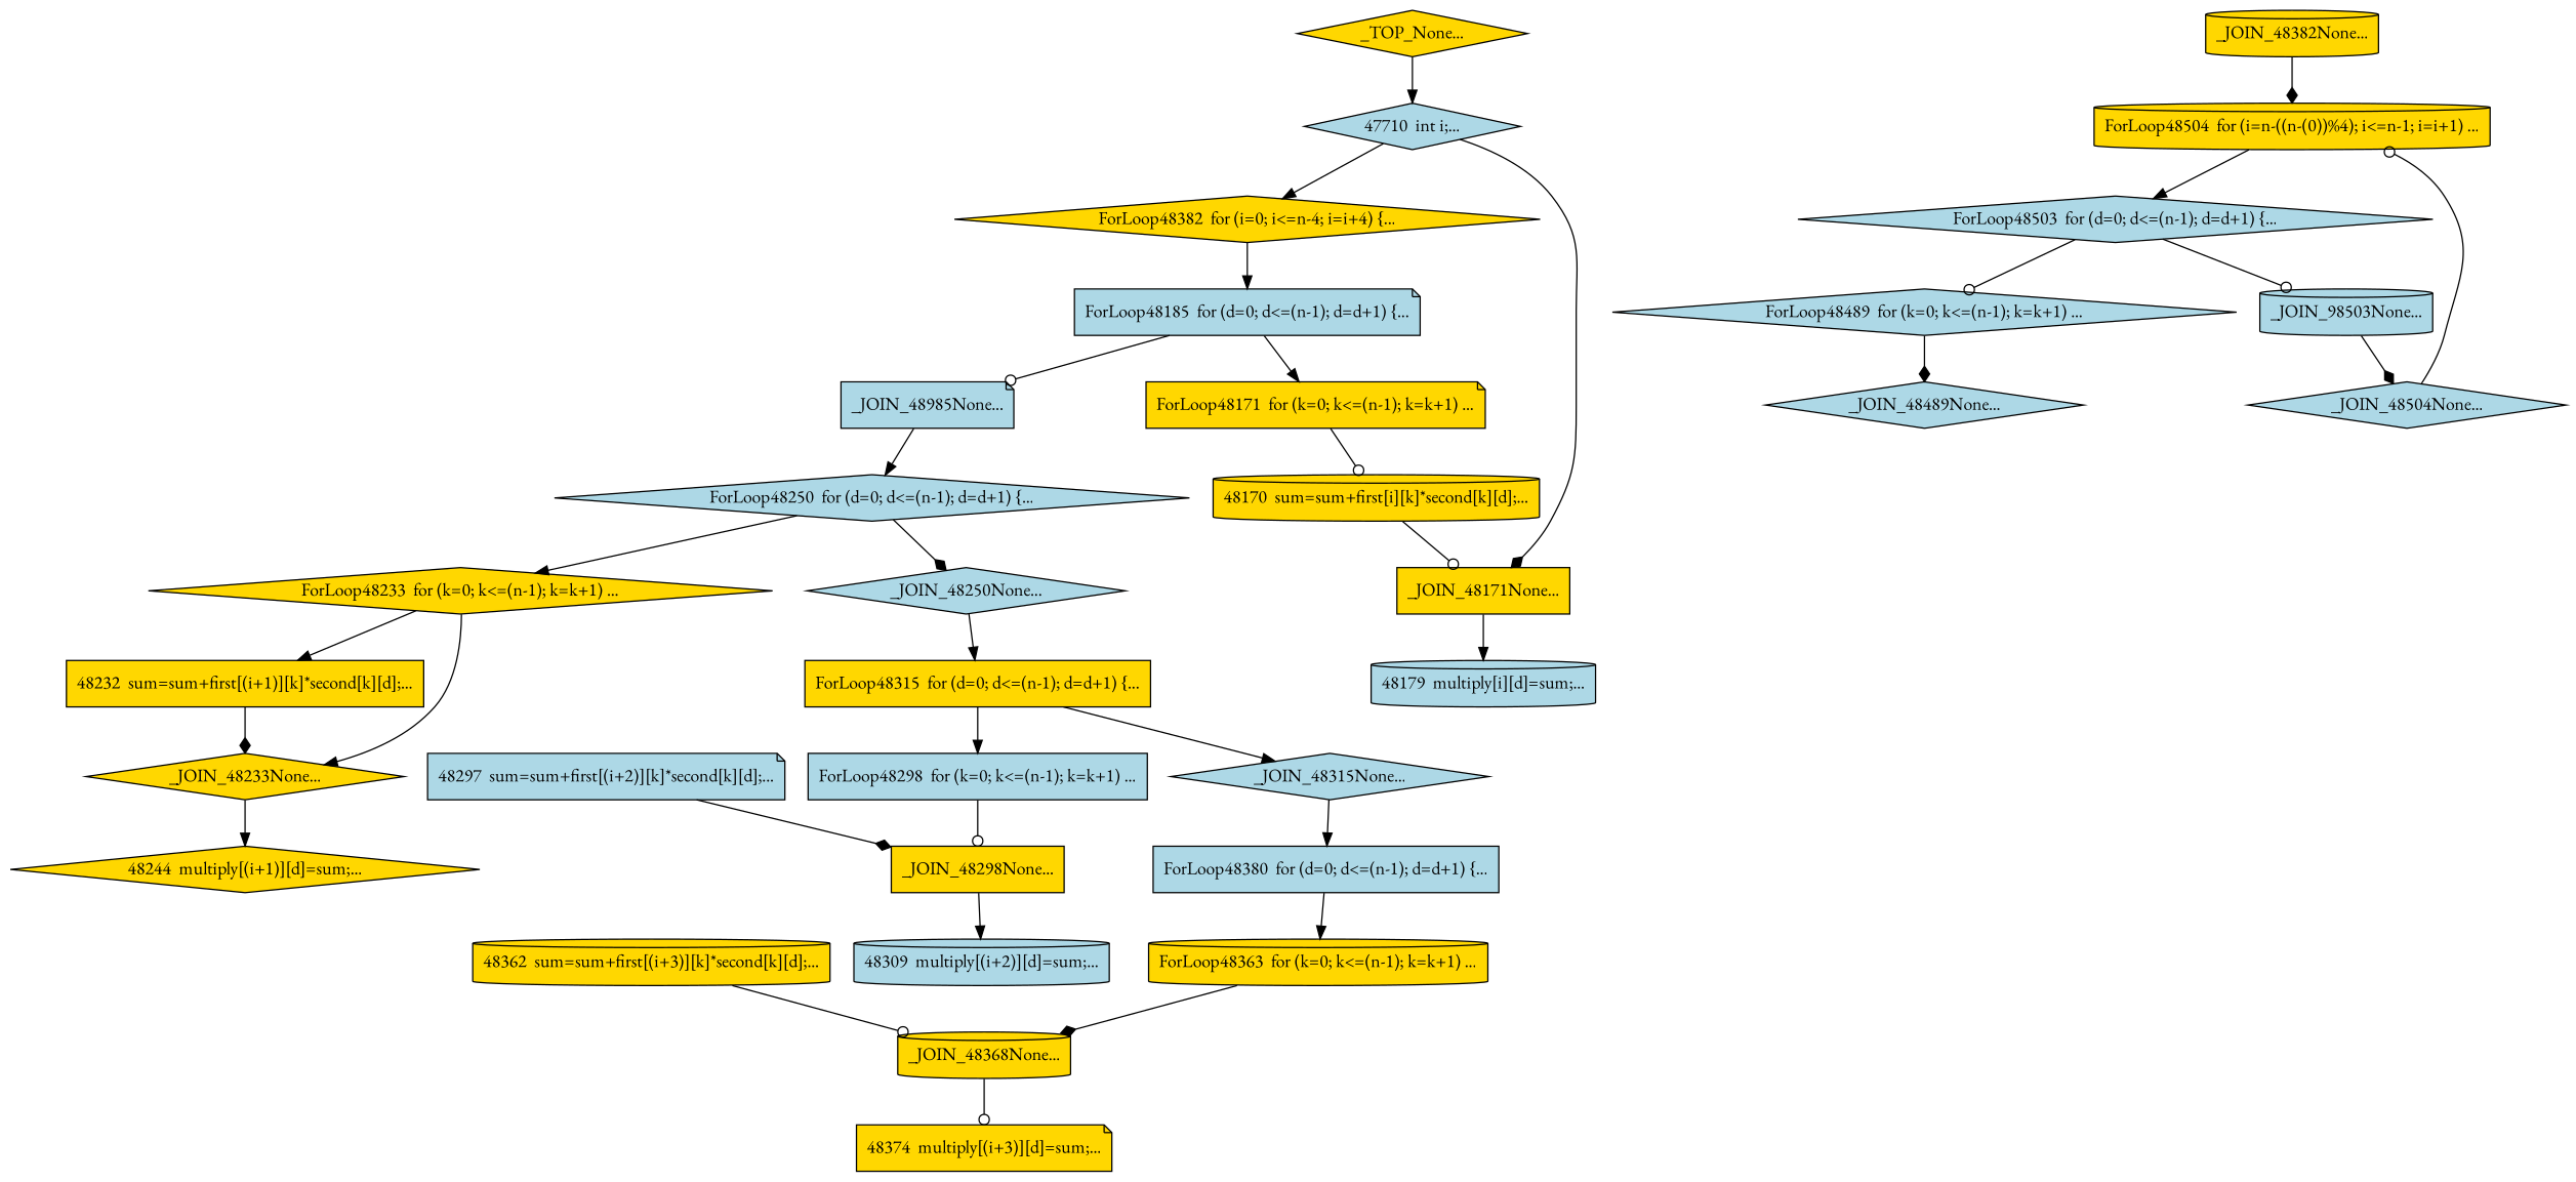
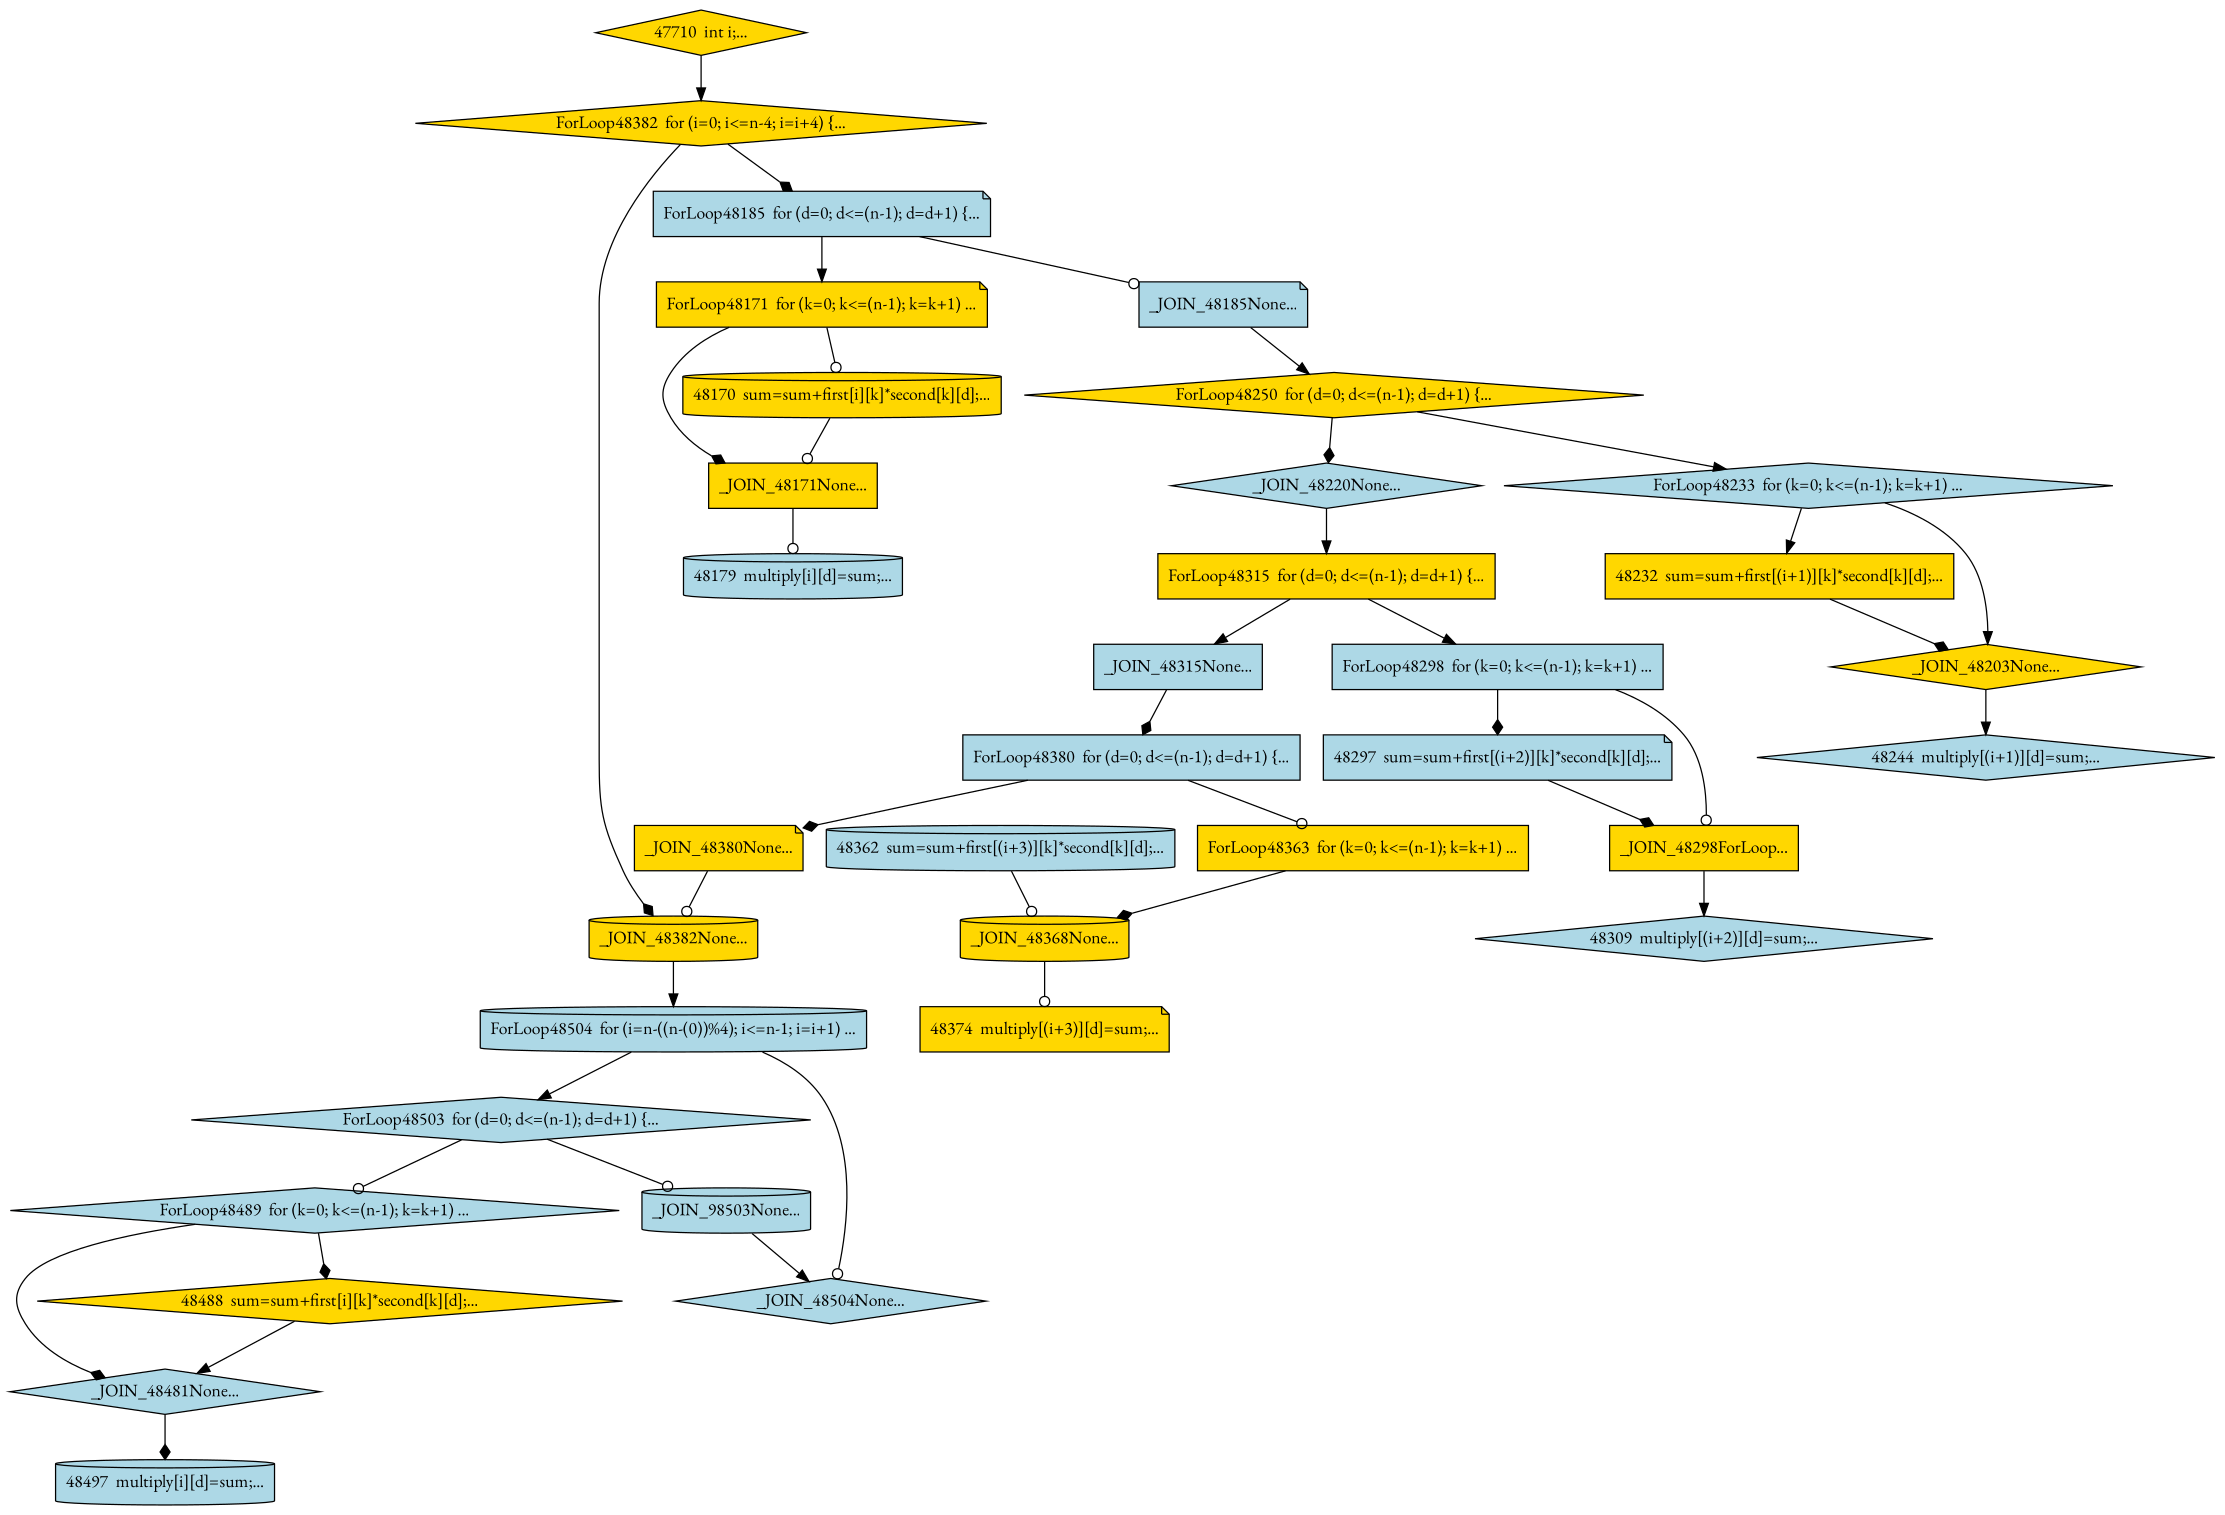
  digraph {
    fontname="EB Garamond"
    node [fillcolor=gold fontname="EB Garamond" shape=diamond style=filled]
    edge [arrowhead=normal fontname="EB Garamond"]
-   n1 [fillcolor=lightblue label="_JOIN_48315None..."]
+   n1 [fillcolor=lightblue label="_JOIN_48315None..." shape=box]
    n2 [fillcolor=lightblue label="ForLoop48380  for (d=0; d<=(n-1); d=d+1) {..." shape=box]
-   n3 [label="ForLoop48363  for (k=0; k<=(n-1); k=k+1) ..." shape=cylinder]
+   n3 [label="ForLoop48363  for (k=0; k<=(n-1); k=k+1) ..." shape=box]
+   n4 [label="_JOIN_48380None..." shape=note]
    n5 [label="_JOIN_48368None..." shape=cylinder]
    n6 [label="_JOIN_48382None..." shape=cylinder]
-   n7 [label="_JOIN_48233None..."]
-   n8 [label="48244  multiply[(i+1)][d]=sum;..."]
-   n9 [fillcolor=lightblue label="ForLoop48250  for (d=0; d<=(n-1); d=d+1) {..."]
-   n10 [label="ForLoop48233  for (k=0; k<=(n-1); k=k+1) ..."]
-   n11 [fillcolor=lightblue label="_JOIN_48250None..."]
+   n7 [label="_JOIN_48203None..."]
+   n8 [fillcolor=lightblue label="48244  multiply[(i+1)][d]=sum;..."]
+   n9 [label="ForLoop48250  for (d=0; d<=(n-1); d=d+1) {..."]
+   n10 [fillcolor=lightblue label="ForLoop48233  for (k=0; k<=(n-1); k=k+1) ..."]
+   n11 [fillcolor=lightblue label="_JOIN_48220None..."]
    n12 [label="48232  sum=sum+first[(i+1)][k]*second[k][d];..." shape=box]
    n13 [label="ForLoop48315  for (d=0; d<=(n-1); d=d+1) {..." shape=box]
    n14 [fillcolor=lightblue label="ForLoop48298  for (k=0; k<=(n-1); k=k+1) ..." shape=box]
-   n15 [fillcolor=lightblue label="47710  int i;..."]
+   n15 [label="47710  int i;..."]
    n16 [label="ForLoop48382  for (i=0; i<=n-4; i=i+4) {..."]
    n17 [fillcolor=lightblue label="ForLoop48185  for (d=0; d<=(n-1); d=d+1) {..." shape=note]
    n18 [label="ForLoop48171  for (k=0; k<=(n-1); k=k+1) ..." shape=note]
-   n19 [fillcolor=lightblue label="_JOIN_48985None..." shape=note]
-   n20 [label="ForLoop48504  for (i=n-((n-(0))%4); i<=n-1; i=i+1) ..." shape=cylinder]
+   n19 [fillcolor=lightblue label="_JOIN_48185None..." shape=note]
+   n20 [fillcolor=lightblue label="ForLoop48504  for (i=n-((n-(0))%4); i<=n-1; i=i+1) ..." shape=cylinder]
    n21 [label="48374  multiply[(i+3)][d]=sum;..." shape=note]
    n22 [fillcolor=lightblue label="48297  sum=sum+first[(i+2)][k]*second[k][d];..." shape=note]
-   n23 [label="_JOIN_48298None..." shape=box]
+   n23 [label="_JOIN_48298ForLoop..." shape=box]
    n24 [label="48170  sum=sum+first[i][k]*second[k][d];..." shape=cylinder]
    n25 [label="_JOIN_48171None..." shape=box]
    n26 [fillcolor=lightblue label="48179  multiply[i][d]=sum;..." shape=cylinder]
-   n27 [fillcolor=lightblue label="48309  multiply[(i+2)][d]=sum;..." shape=cylinder]
-   n28 [label="_TOP_None..."]
-   n30 [fillcolor=lightblue label="_JOIN_48489None..."]
-   n32 [label="48362  sum=sum+first[(i+3)][k]*second[k][d];..." shape=cylinder]
+   n27 [fillcolor=lightblue label="48309  multiply[(i+2)][d]=sum;..."]
+   n29 [label="48488  sum=sum+first[i][k]*second[k][d];..."]
+   n30 [fillcolor=lightblue label="_JOIN_48481None..."]
+   n31 [fillcolor=lightblue label="48497  multiply[i][d]=sum;..." shape=cylinder]
+   n32 [fillcolor=lightblue label="48362  sum=sum+first[(i+3)][k]*second[k][d];..." shape=cylinder]
    n33 [fillcolor=lightblue label="ForLoop48503  for (d=0; d<=(n-1); d=d+1) {..."]
    n34 [fillcolor=lightblue label="_JOIN_48504None..."]
    n35 [fillcolor=lightblue label="ForLoop48489  for (k=0; k<=(n-1); k=k+1) ..."]
    n36 [fillcolor=lightblue label="_JOIN_98503None..." shape=cylinder]
-   n1 -> n2
-   n2 -> n3
+   n1 -> n2 [arrowhead=diamond]
+   n2 -> n3 [arrowhead=odot]
+   n2 -> n4 [arrowhead=diamond]
    n3 -> n5 [arrowhead=diamond]
+   n4 -> n6 [arrowhead=odot]
    n5 -> n21 [arrowhead=odot]
-   n6 -> n20 [arrowhead=diamond]
+   n6 -> n20
    n7 -> n8
    n9 -> n10
    n9 -> n11 [arrowhead=diamond]
    n10 -> n7
    n10 -> n12
    n11 -> n13
    n12 -> n7 [arrowhead=diamond]
    n13 -> n1
    n13 -> n14
+   n14 -> n22 [arrowhead=diamond]
    n14 -> n23 [arrowhead=odot]
    n15 -> n16
-   n16 -> n17
+   n16 -> n6 [arrowhead=diamond]
+   n16 -> n17 [arrowhead=diamond]
    n17 -> n18
    n17 -> n19 [arrowhead=odot]
    n18 -> n24 [arrowhead=odot]
-   n15 -> n25 [arrowhead=diamond]
+   n18 -> n25 [arrowhead=diamond]
    n19 -> n9
    n20 -> n33
-   n34 -> n20 [arrowhead=odot]
+   n20 -> n34 [arrowhead=odot]
    n22 -> n23 [arrowhead=diamond]
    n23 -> n27
    n24 -> n25 [arrowhead=odot]
-   n25 -> n26
-   n28 -> n15
+   n25 -> n26 [arrowhead=odot]
+   n29 -> n30
+   n30 -> n31 [arrowhead=diamond]
    n32 -> n5 [arrowhead=odot]
    n33 -> n35 [arrowhead=odot]
    n33 -> n36 [arrowhead=odot]
+   n35 -> n29 [arrowhead=diamond]
    n35 -> n30 [arrowhead=diamond]
-   n36 -> n34 [arrowhead=diamond]
+   n36 -> n34
  }
